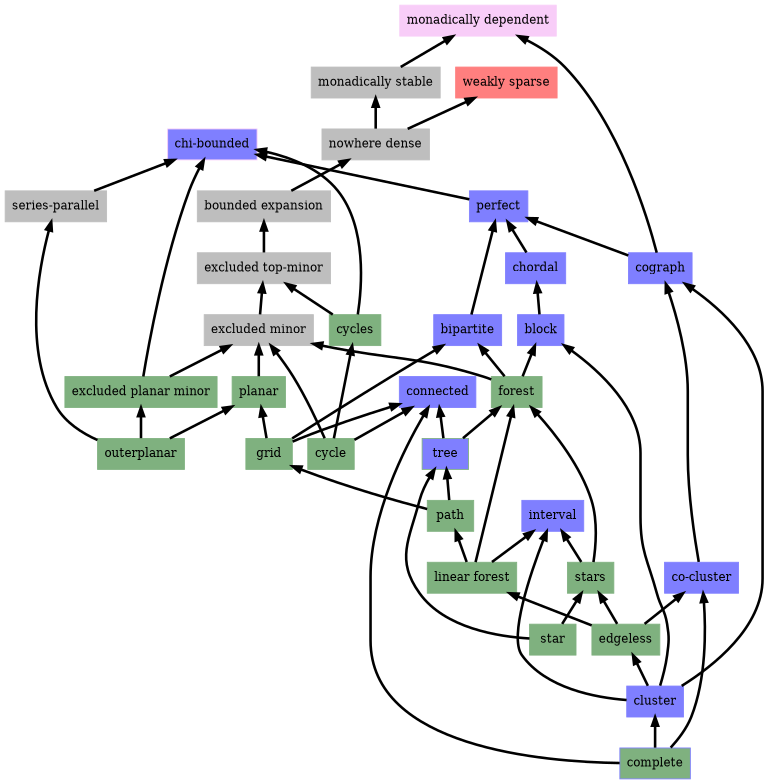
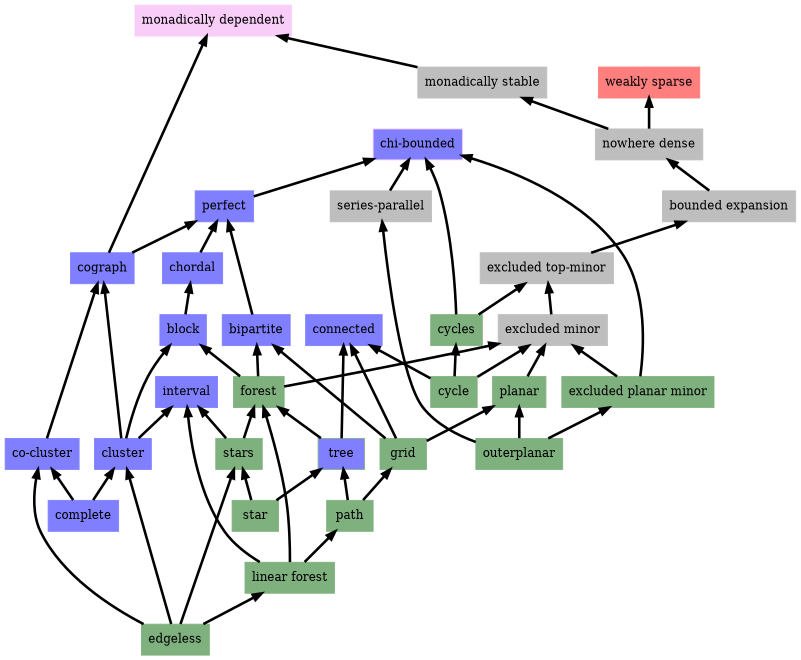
  digraph {
    rankdir=BT
    node [color="#7fb17f" shape=box style=filled]
    edge [decorate=true lblstyle="above, sloped" penwidth=3.0 weight=100]
    n1 [color="#7f7fff" label=cluster]
    n2 [color="#7f7fff" label=block]
    n3 [color="#7f7fff" label=cograph]
    n4 [color="#7f7fff" label=interval]
    n5 [color="#7f7fff" label=chordal]
    n6 [color="#f8cdf8" label="monadically dependent"]
    n7 [color="#7f7fff" label=perfect]
    n8 [label=edgeless]
    n9 [color="#7f7fff" label="co-cluster"]
    n10 [label="linear forest"]
    n11 [label=stars]
    n12 [label=forest]
    n13 [label=path]
    n14 [label=star]
    n15 [fillcolor="#7f7fff" label=tree]
    n16 [color="#7f7fff" label=connected]
    n17 [label=planar]
    n18 [color="#bebebe" label="excluded minor"]
    n19 [color="#bebebe" label="excluded top-minor"]
-   n20 [color="#7f7fff" label=complete fillcolor="#7fb17f"]
+   n20 [color="#7f7fff" label=complete]
    n21 [color="#7f7fff" label=bipartite]
    n22 [label=cycles]
    n23 [color="#f8cdf8" fillcolor="#7f7fff" label="chi-bounded"]
    n24 [color="#bebebe" label="bounded expansion"]
    n25 [color="#ff7f7f" label="weakly sparse"]
    n26 [color="#bebebe" label="nowhere dense"]
    n27 [label=grid]
    n28 [color="#bebebe" label="monadically stable"]
    n29 [label="excluded planar minor"]
    n30 [label=outerplanar]
    n31 [color="#bebebe" label="series-parallel"]
    n32 [label=cycle]
    n1 -> n2
    n1 -> n3
    n1 -> n4
    n2 -> n5
    n3 -> n6
    n3 -> n7
    n5 -> n7
    n7 -> n23
-   n1 -> n8
+   n8 -> n1
    n8 -> n9
    n8 -> n10
    n8 -> n11
    n9 -> n3
    n10 -> n4
    n10 -> n12
    n10 -> n13
    n11 -> n4
    n11 -> n12
    n12 -> n2
    n12 -> n18
    n12 -> n21
    n13 -> n15
    n13 -> n27
    n14 -> n11
    n14 -> n15
    n15 -> n12
    n15 -> n16
    n17 -> n18
    n18 -> n19
    n19 -> n24
    n20 -> n1
    n20 -> n9
-   n20 -> n16
    n21 -> n7
    n22 -> n19
    n22 -> n23
    n24 -> n26
    n26 -> n25
    n26 -> n28
    n27 -> n16
    n27 -> n17
    n27 -> n21
    n28 -> n6
    n29 -> n18
    n29 -> n23
    n30 -> n17
    n30 -> n29
    n30 -> n31
    n31 -> n23
    n32 -> n16
    n32 -> n18
    n32 -> n22
  }
